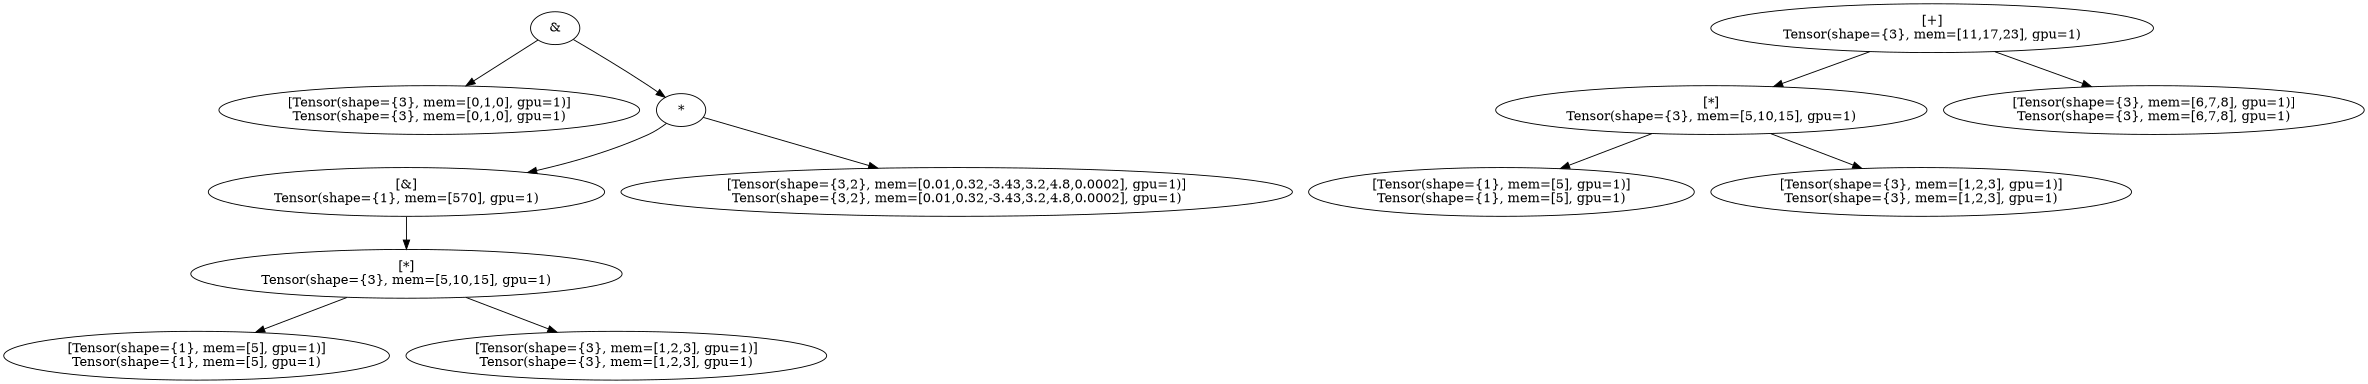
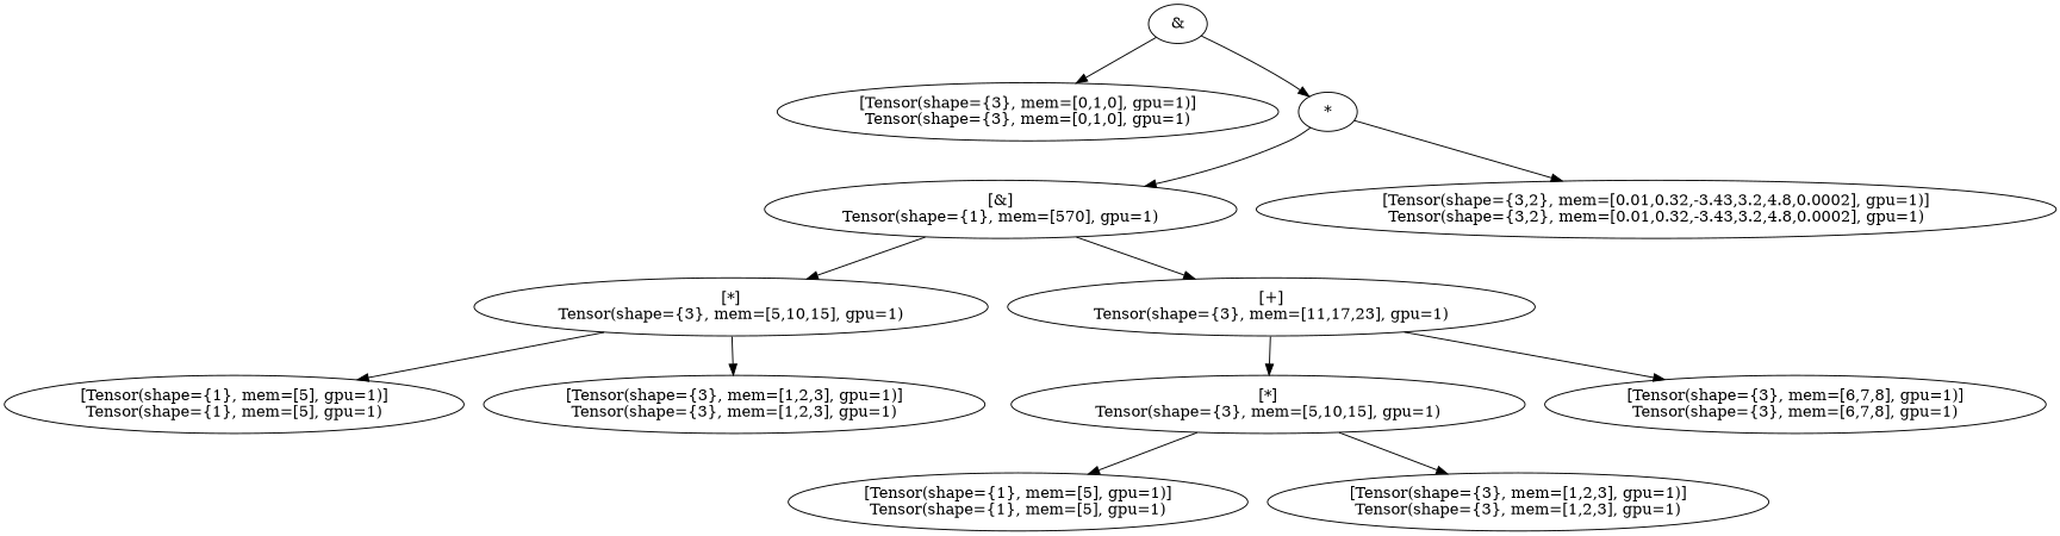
  digraph {
    n1 [label="&"]
    n2 [label="[Tensor(shape={3}, mem=[0,1,0], gpu=1)]\nTensor(shape={3}, mem=[0,1,0], gpu=1)"]
    n3 [label="*"]
    n4 [label="[&]\nTensor(shape={1}, mem=[570], gpu=1)"]
    n5 [label="[Tensor(shape={3,2}, mem=[0.01,0.32,-3.43,3.2,4.8,0.0002], gpu=1)]\nTensor(shape={3,2}, mem=[0.01,0.32,-3.43,3.2,4.8,0.0002], gpu=1)"]
    n6 [label="[*]\nTensor(shape={3}, mem=[5,10,15], gpu=1)"]
    n7 [label="[+]\nTensor(shape={3}, mem=[11,17,23], gpu=1)"]
    n8 [label="[Tensor(shape={1}, mem=[5], gpu=1)]\nTensor(shape={1}, mem=[5], gpu=1)"]
    n9 [label="[Tensor(shape={3}, mem=[1,2,3], gpu=1)]\nTensor(shape={3}, mem=[1,2,3], gpu=1)"]
    n10 [label="[*]\nTensor(shape={3}, mem=[5,10,15], gpu=1)"]
    n11 [label="[Tensor(shape={3}, mem=[6,7,8], gpu=1)]\nTensor(shape={3}, mem=[6,7,8], gpu=1)"]
    n12 [label="[Tensor(shape={1}, mem=[5], gpu=1)]\nTensor(shape={1}, mem=[5], gpu=1)"]
    n13 [label="[Tensor(shape={3}, mem=[1,2,3], gpu=1)]\nTensor(shape={3}, mem=[1,2,3], gpu=1)"]
    n1 -> n2
    n1 -> n3
    n3 -> n4
    n3 -> n5
    n4 -> n6
+   n4 -> n7
    n6 -> n8
    n6 -> n9
    n7 -> n10
    n7 -> n11
    n10 -> n12
    n10 -> n13
  }
